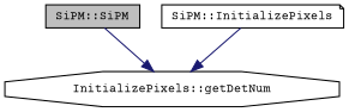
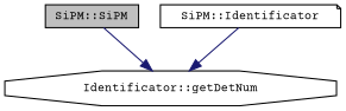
  digraph {
    fontname="Courier Prime"
    rankdir=TB
    node [color=black fillcolor=white fontname="Courier Prime" fontsize=10 style=filled]
    edge [color=midnightblue fontname="Courier Prime" fontsize=10 labelfontname=Helvetica labelfontsize=10 style=solid]
    n1 [fillcolor=grey75 fontcolor=black height=0.2 label="SiPM::SiPM" shape=box width=0.4]
-   n2 [height=0.2 label="InitializePixels::getDetNum" shape=octagon width=0.4]
-   n3 [height=0.2 label="SiPM::InitializePixels" shape=note width=0.4]
+   n2 [height=0.2 label="Identificator::getDetNum" shape=octagon width=0.4]
+   n3 [height=0.2 label="SiPM::Identificator" shape=note width=0.4]
    n1 -> n2
    n3 -> n2
  }
